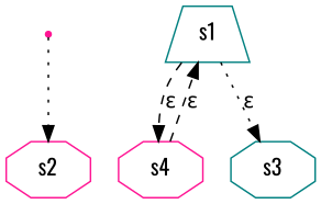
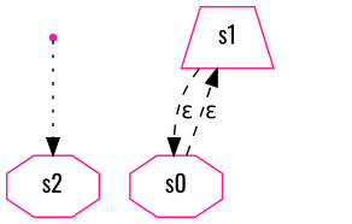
  digraph {
    fontname=Oswald
    rankdir=TB
    node [color=deeppink fontname=Oswald shape=octagon]
    edge [fontname=Oswald style=dotted]
    __start__ [shape=point]
    s2
-   s1 [color=teal shape=trapezium]
-   s0 [label=s4]
-   s3 [color=teal]
+   s1 [shape=trapezium]
+   s0
    __start__ -> s2
    s1 -> s0 [label="ε" style=dashed]
-   s1 -> s3 [label="ε"]
    s0 -> s1 [label="ε" style=dashed]
  }
